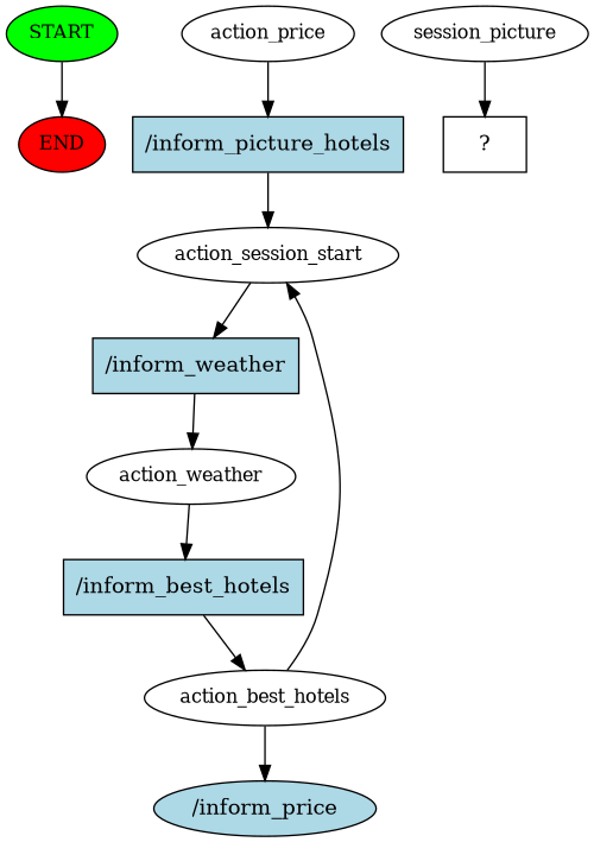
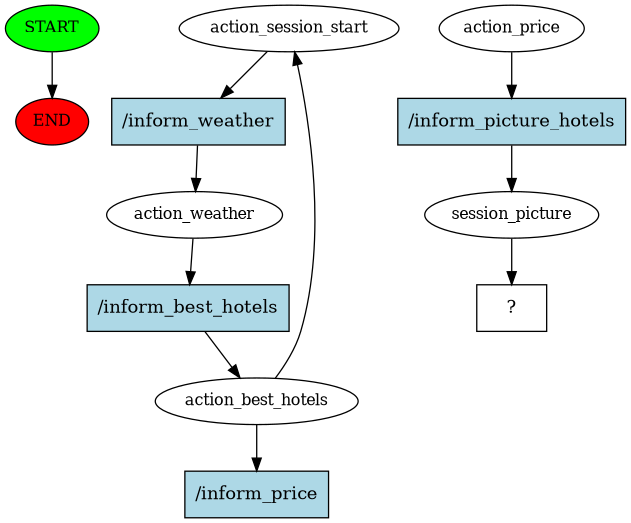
  digraph {
    node [fontsize=12]
    n1 [fillcolor=green label=START style=filled]
    n2 [fillcolor=red label=END style=filled]
    n3 [label=action_session_start]
    n4 [fillcolor=lightblue label="/inform_weather" shape=rect style=filled fontsize=""]
    n5 [label=action_weather]
    n6 [fillcolor=lightblue label="/inform_best_hotels" shape=rect style=filled fontsize=""]
    n7 [label=action_best_hotels]
-   n8 [fillcolor=lightblue label="/inform_price" shape=ellipse style=filled fontsize=""]
+   n8 [fillcolor=lightblue label="/inform_price" shape=rect style=filled fontsize=""]
    n9 [label=action_price]
    n10 [fillcolor=lightblue label="/inform_picture_hotels" shape=rect style=filled fontsize=""]
    n11 [label=session_picture]
    n12 [label="  ?  " shape=rect fontsize=""]
    n1 -> n2
    n3 -> n4
    n4 -> n5
    n5 -> n6
    n6 -> n7
    n7 -> n3
    n7 -> n8
    n9 -> n10
-   n10 -> n3
+   n10 -> n11
    n11 -> n12
  }
